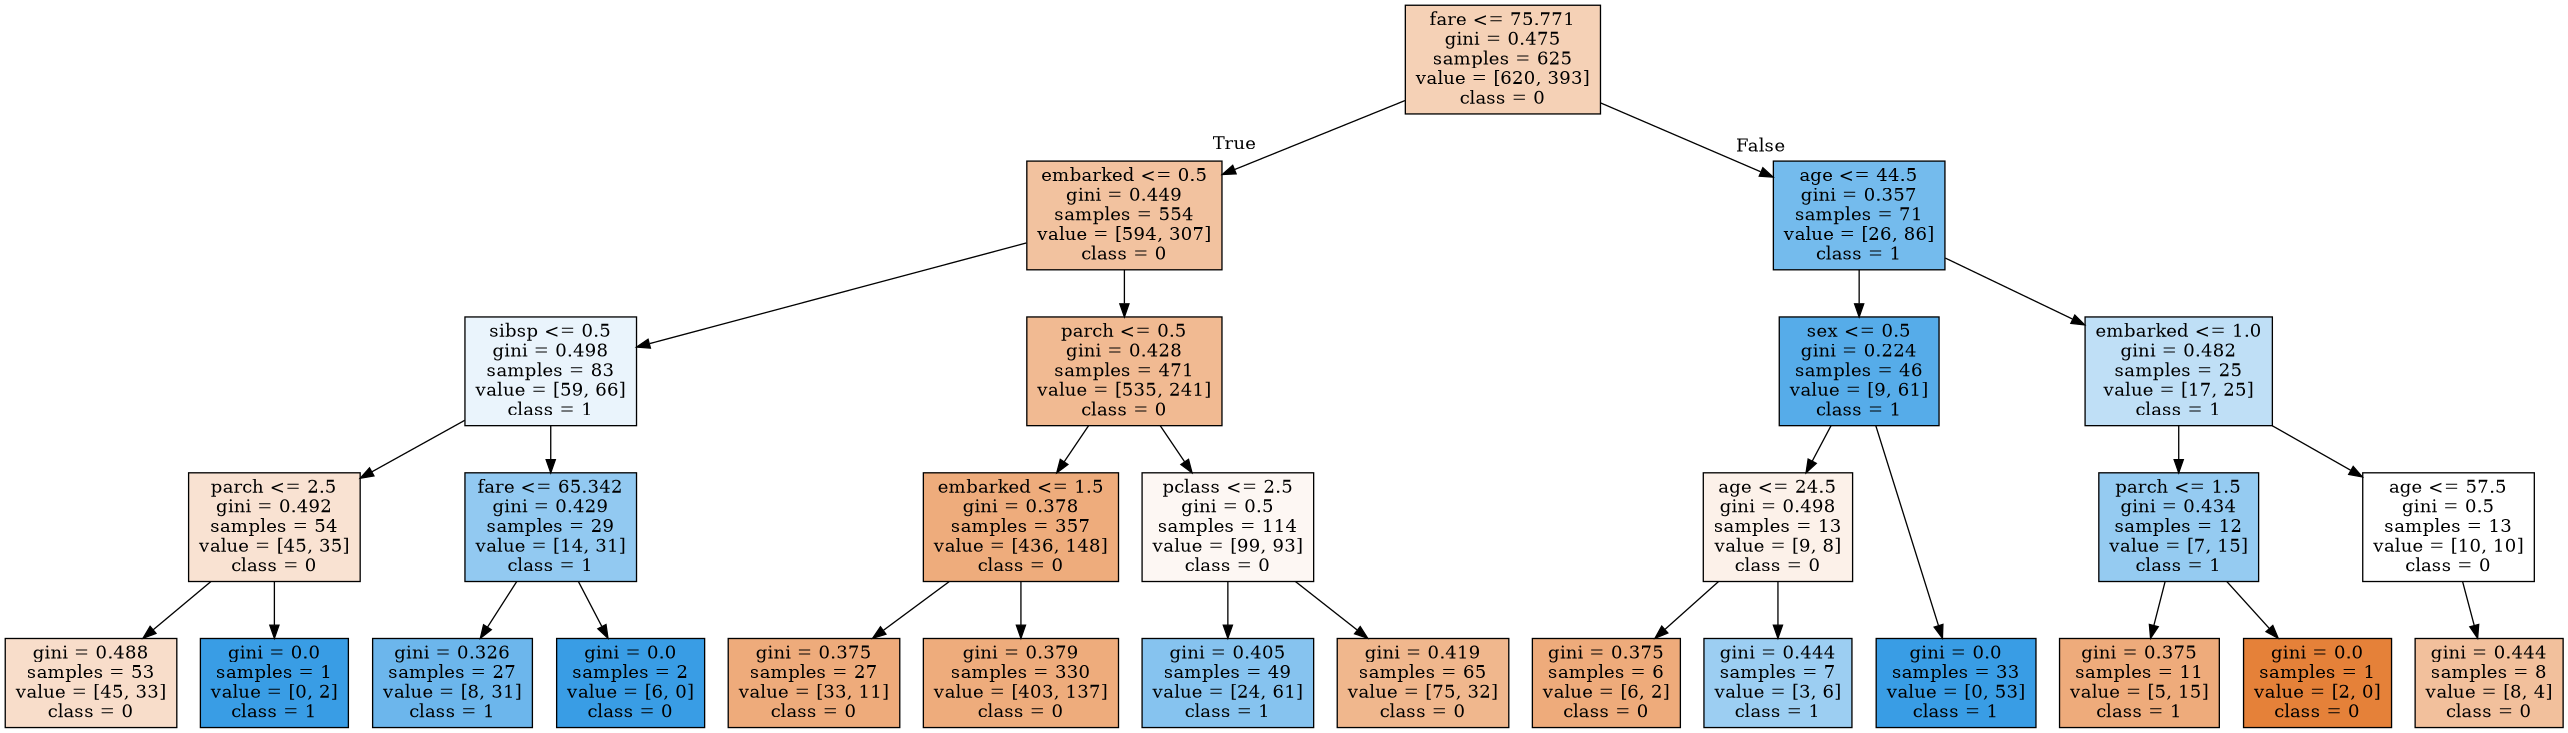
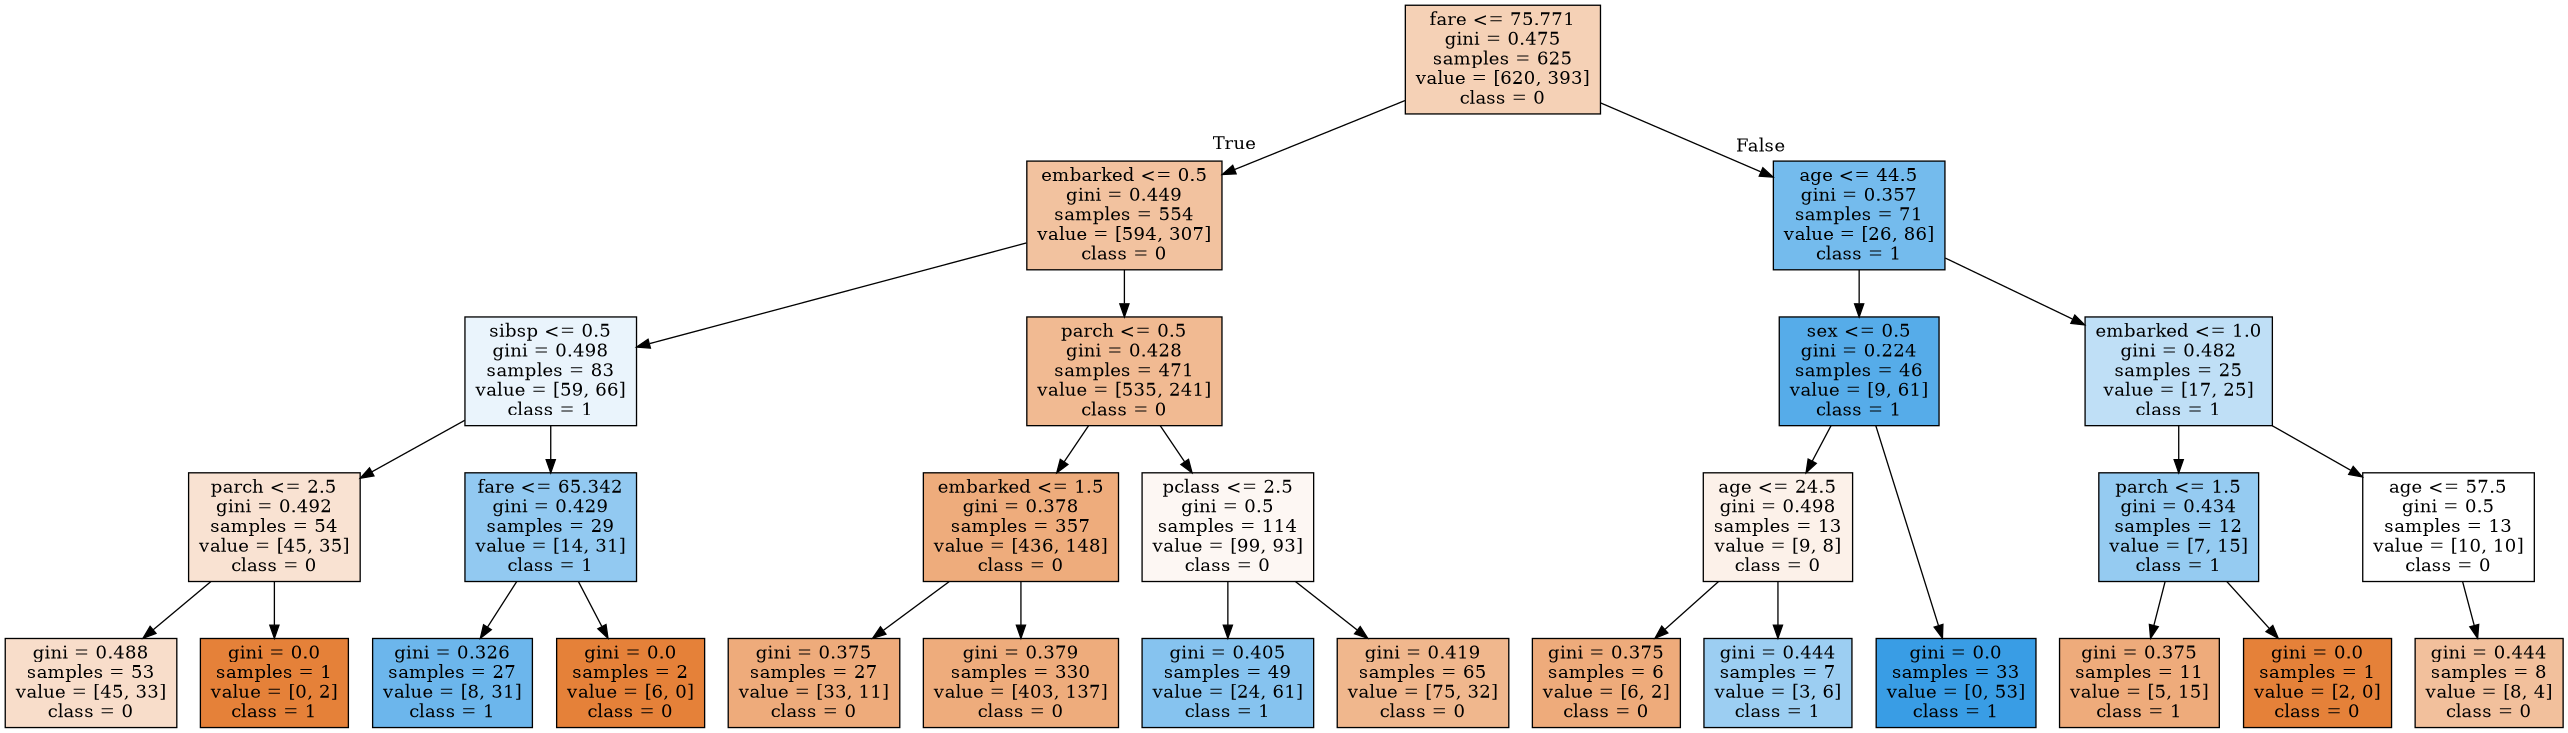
  digraph {
    ranksep=equally
    splines=polyline
    node [color=black fillcolor="#e58139aa" shape=box style=filled]
    n1 [fillcolor="#e581395d" label="fare <= 75.771\ngini = 0.475\nsamples = 625\nvalue = [620, 393]\nclass = 0"]
    n2 [fillcolor="#e581397b" label="embarked <= 0.5\ngini = 0.449\nsamples = 554\nvalue = [594, 307]\nclass = 0"]
    n3 [fillcolor="#399de5b2" label="age <= 44.5\ngini = 0.357\nsamples = 71\nvalue = [26, 86]\nclass = 1"]
    n4 [fillcolor="#399de51b" label="sibsp <= 0.5\ngini = 0.498\nsamples = 83\nvalue = [59, 66]\nclass = 1"]
    n5 [fillcolor="#e581398c" label="parch <= 0.5\ngini = 0.428\nsamples = 471\nvalue = [535, 241]\nclass = 0"]
    n6 [fillcolor="#399de5d9" label="sex <= 0.5\ngini = 0.224\nsamples = 46\nvalue = [9, 61]\nclass = 1"]
    n7 [fillcolor="#399de552" label="embarked <= 1.0\ngini = 0.482\nsamples = 25\nvalue = [17, 25]\nclass = 1"]
    n8 [fillcolor="#e5813939" label="parch <= 2.5\ngini = 0.492\nsamples = 54\nvalue = [45, 35]\nclass = 0"]
    n9 [fillcolor="#399de58c" label="fare <= 65.342\ngini = 0.429\nsamples = 29\nvalue = [14, 31]\nclass = 1"]
    n10 [fillcolor="#e58139a8" label="embarked <= 1.5\ngini = 0.378\nsamples = 357\nvalue = [436, 148]\nclass = 0"]
    n11 [fillcolor="#e581390f" label="pclass <= 2.5\ngini = 0.5\nsamples = 114\nvalue = [99, 93]\nclass = 0"]
    n12 [fillcolor="#e581391c" label="age <= 24.5\ngini = 0.498\nsamples = 13\nvalue = [9, 8]\nclass = 0"]
    n13 [fillcolor="#399de588" label="parch <= 1.5\ngini = 0.434\nsamples = 12\nvalue = [7, 15]\nclass = 1"]
    n14 [fillcolor="#e5813900" label="age <= 57.5\ngini = 0.5\nsamples = 13\nvalue = [10, 10]\nclass = 0"]
    n15 [fillcolor="#e5813944" label="gini = 0.488\nsamples = 53\nvalue = [45, 33]\nclass = 0"]
-   n16 [fillcolor="#399de5ff" label="gini = 0.0\nsamples = 1\nvalue = [0, 2]\nclass = 1"]
+   n16 [fillcolor="#e58139ff" label="gini = 0.0\nsamples = 1\nvalue = [0, 2]\nclass = 1"]
    n17 [fillcolor="#399de5bd" label="gini = 0.326\nsamples = 27\nvalue = [8, 31]\nclass = 1"]
-   n18 [fillcolor="#399de5ff" label="gini = 0.0\nsamples = 2\nvalue = [6, 0]\nclass = 0"]
+   n18 [fillcolor="#e58139ff" label="gini = 0.0\nsamples = 2\nvalue = [6, 0]\nclass = 0"]
    n19 [label="gini = 0.375\nsamples = 27\nvalue = [33, 11]\nclass = 0"]
    n20 [fillcolor="#e58139a8" label="gini = 0.379\nsamples = 330\nvalue = [403, 137]\nclass = 0"]
    n21 [fillcolor="#399de59b" label="gini = 0.405\nsamples = 49\nvalue = [24, 61]\nclass = 1"]
    n22 [fillcolor="#e5813992" label="gini = 0.419\nsamples = 65\nvalue = [75, 32]\nclass = 0"]
    n23 [label="gini = 0.375\nsamples = 6\nvalue = [6, 2]\nclass = 0"]
    n24 [fillcolor="#399de57f" label="gini = 0.444\nsamples = 7\nvalue = [3, 6]\nclass = 1"]
    n25 [fillcolor="#399de5ff" label="gini = 0.0\nsamples = 33\nvalue = [0, 53]\nclass = 1"]
    n26 [label="gini = 0.375\nsamples = 11\nvalue = [5, 15]\nclass = 1"]
    n27 [fillcolor="#e58139ff" label="gini = 0.0\nsamples = 1\nvalue = [2, 0]\nclass = 0"]
    n28 [fillcolor="#e581397f" label="gini = 0.444\nsamples = 8\nvalue = [8, 4]\nclass = 0"]
    subgraph sub_1 {
      rank=same
      n1
    }
    subgraph sub_2 {
      rank=same
      n2
      n3
    }
    subgraph sub_3 {
      rank=same
      n4
      n5
      n6
      n7
    }
    subgraph sub_4 {
      rank=same
      n8
      n9
      n10
      n11
      n12
      n13
      n14
    }
    subgraph sub_5 {
      rank=same
      n15
      n16
      n17
      n18
      n19
      n20
      n21
      n22
      n23
      n24
      n25
      n26
      n27
      n28
    }
    n1 -> n2 [headlabel=True labelangle=45 labeldistance=2.5]
    n1 -> n3 [headlabel=False labelangle=-45 labeldistance=2.5]
    n2 -> n4
    n2 -> n5
    n3 -> n6
    n3 -> n7
    n4 -> n8
    n4 -> n9
    n5 -> n10
    n5 -> n11
    n6 -> n12
    n6 -> n25
    n7 -> n13
    n7 -> n14
    n8 -> n15
    n8 -> n16
    n9 -> n17
    n9 -> n18
    n10 -> n19
    n10 -> n20
    n11 -> n21
    n11 -> n22
    n12 -> n23
    n12 -> n24
    n13 -> n26
    n13 -> n27
    n14 -> n28
  }
